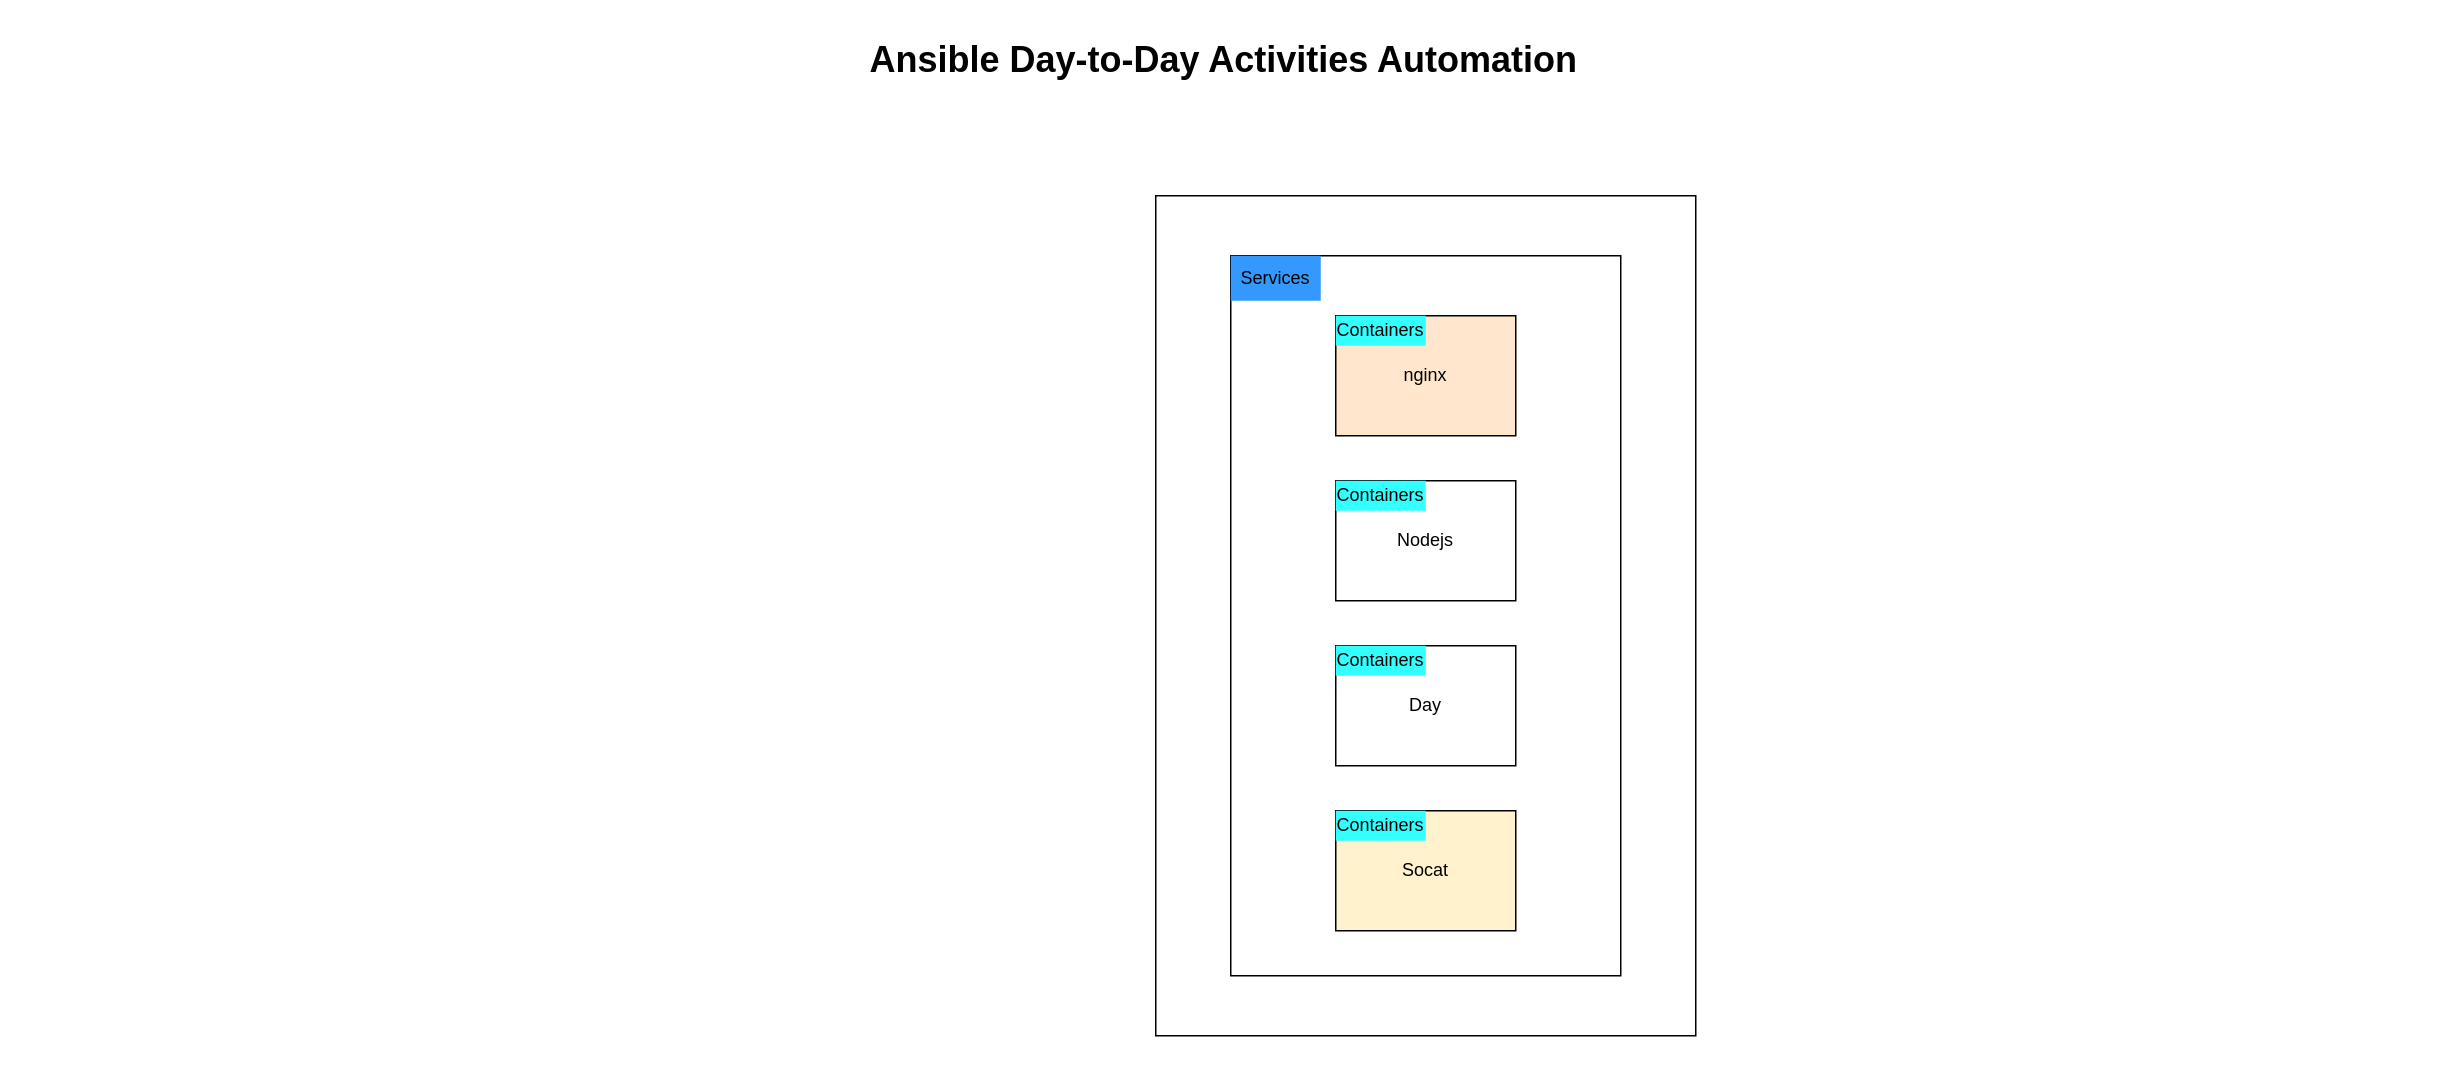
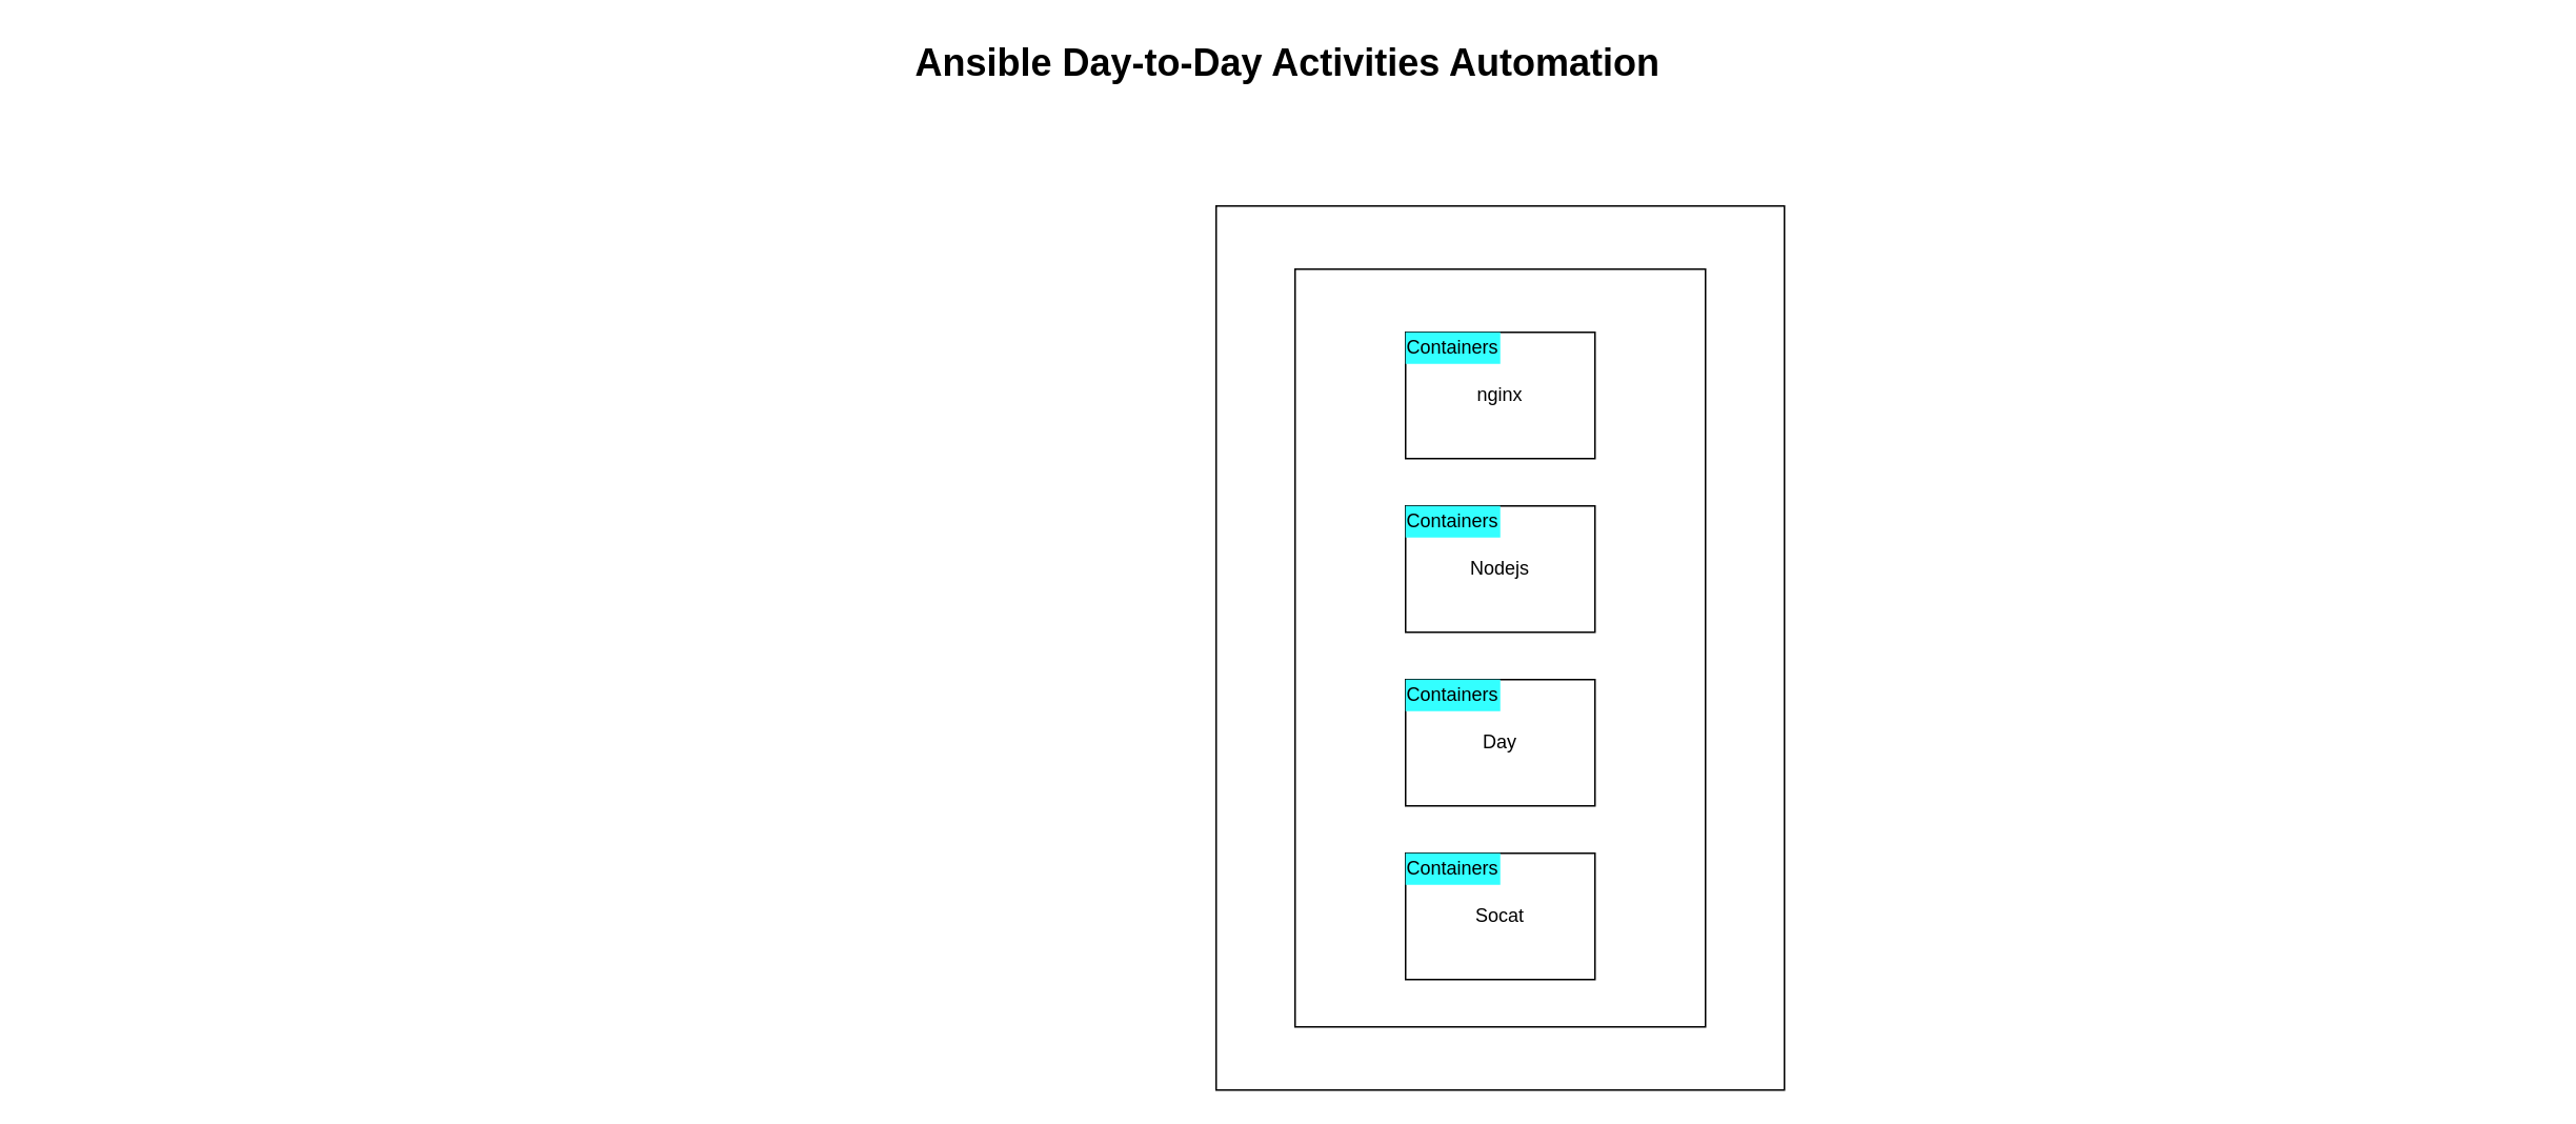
  <mxCell id="0" style=";html=1;" />
  <mxCell id="1" style=";html=1;" parent="0" />
  <mxCell id="2" value="" style="rounded=0;whiteSpace=wrap;html=1;" vertex="1" parent="1"><mxGeometry x="770" y="130" width="360" height="560" as="geometry" /></mxCell>
  <mxCell id="3" value="Ansible Day-to-Day Activities Automation" style="text;strokeColor=none;fillColor=none;html=1;fontSize=24;fontStyle=1;verticalAlign=middle;align=center;" parent="1" vertex="1"><mxGeometry x="20" y="20" width="1590" height="40" as="geometry" /></mxCell>
  <mxCell id="4" value="" style="rounded=0;whiteSpace=wrap;html=1;" parent="1" vertex="1"><mxGeometry x="820" y="170" width="260" height="480" as="geometry" /></mxCell>
- <mxCell id="5" value="nginx" style="rounded=0;whiteSpace=wrap;html=1;fillColor=#ffe6cc;" parent="1" vertex="1"><mxGeometry x="890" y="210" width="120" height="80" as="geometry" /></mxCell>
- <mxCell id="6" value="Services" style="text;html=1;align=center;verticalAlign=middle;whiteSpace=wrap;rounded=0;fillColor=#3399FF;" parent="1" vertex="1"><mxGeometry x="820" y="170" width="60" height="30" as="geometry" /></mxCell>
+ <mxCell id="5" value="nginx" style="rounded=0;whiteSpace=wrap;html=1;" parent="1" vertex="1"><mxGeometry x="890" y="210" width="120" height="80" as="geometry" /></mxCell>
  <mxCell id="7" value="Containers" style="text;html=1;align=center;verticalAlign=middle;whiteSpace=wrap;rounded=0;fillColor=#33FFFF;" parent="1" vertex="1"><mxGeometry x="890" y="210" width="60" height="20" as="geometry" /></mxCell>
  <mxCell id="8" value="Nodejs" style="rounded=0;whiteSpace=wrap;html=1;" parent="1" vertex="1"><mxGeometry x="890" y="320" width="120" height="80" as="geometry" /></mxCell>
  <mxCell id="9" value="Containers" style="text;html=1;align=center;verticalAlign=middle;whiteSpace=wrap;rounded=0;fillColor=#33FFFF;" parent="1" vertex="1"><mxGeometry x="890" y="320" width="60" height="20" as="geometry" /></mxCell>
  <mxCell id="10" value="Day" style="rounded=0;whiteSpace=wrap;html=1;" parent="1" vertex="1"><mxGeometry x="890" y="430" width="120" height="80" as="geometry" /></mxCell>
  <mxCell id="11" value="Containers" style="text;html=1;align=center;verticalAlign=middle;whiteSpace=wrap;rounded=0;fillColor=#33FFFF;" parent="1" vertex="1"><mxGeometry x="890" y="430" width="60" height="20" as="geometry" /></mxCell>
- <mxCell id="12" value="Socat" style="rounded=0;whiteSpace=wrap;html=1;fillColor=#fff2cc;" parent="1" vertex="1"><mxGeometry x="890" y="540" width="120" height="80" as="geometry" /></mxCell>
+ <mxCell id="12" value="Socat" style="rounded=0;whiteSpace=wrap;html=1;" parent="1" vertex="1"><mxGeometry x="890" y="540" width="120" height="80" as="geometry" /></mxCell>
  <mxCell id="13" value="Containers" style="text;html=1;align=center;verticalAlign=middle;whiteSpace=wrap;rounded=0;fillColor=#33FFFF;" parent="1" vertex="1"><mxGeometry x="890" y="540" width="60" height="20" as="geometry" /></mxCell>
